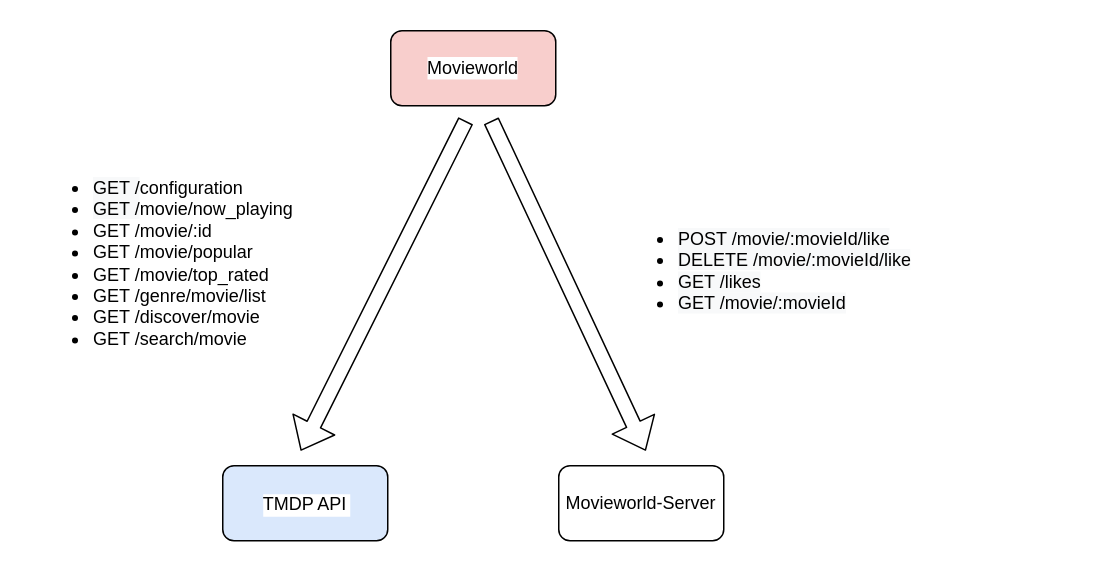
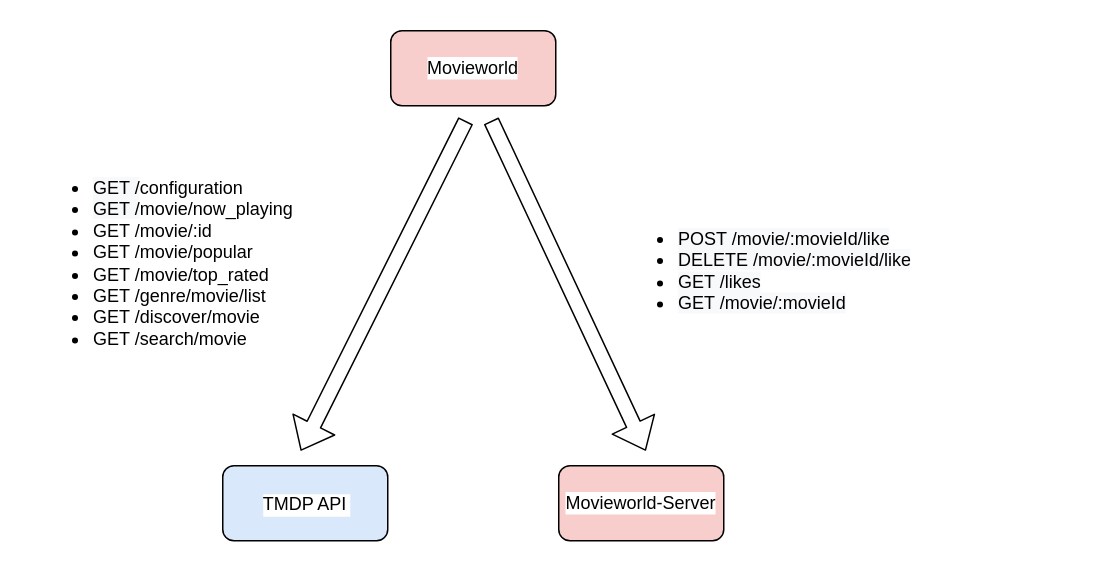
  <mxCell id="0" />
  <mxCell id="1" parent="0" />
  <mxCell id="2" value="TMDP API" style="rounded=1;labelBackgroundColor=#ffffff;fillColor=#dae8fc;" vertex="1" parent="1"><mxGeometry x="148" y="310" width="110" height="50" as="geometry" /></mxCell>
  <mxCell id="3" value="Movieworld" style="rounded=1;whiteSpace=wrap;html=1;labelBackgroundColor=#ffffff;fontColor=#000000;fillColor=#f8cecc;" vertex="1" parent="1"><mxGeometry x="260" y="20" width="110" height="50" as="geometry" /></mxCell>
- <mxCell id="4" value="Movieworld-Server" style="rounded=1;whiteSpace=wrap;html=1;labelBackgroundColor=#ffffff;fontColor=#000000;" vertex="1" parent="1"><mxGeometry x="372" y="310" width="110" height="50" as="geometry" /></mxCell>
+ <mxCell id="4" value="Movieworld-Server" style="rounded=1;whiteSpace=wrap;html=1;labelBackgroundColor=#ffffff;fontColor=#000000;fillColor=#f8cecc;" vertex="1" parent="1"><mxGeometry x="372" y="310" width="110" height="50" as="geometry" /></mxCell>
  <mxCell id="5" value="" style="shape=flexArrow;endArrow=classic;html=1;fontColor=#000000;" edge="1" parent="1"><mxGeometry width="50" height="50" relative="1" as="geometry"><mxPoint x="327" y="80" as="sourcePoint" /><mxPoint x="430" y="300" as="targetPoint" /></mxGeometry></mxCell>
  <mxCell id="6" value="" style="shape=flexArrow;endArrow=classic;html=1;fontColor=#000000;" edge="1" parent="1"><mxGeometry width="50" height="50" relative="1" as="geometry"><mxPoint x="310" y="80" as="sourcePoint" /><mxPoint x="200" y="300" as="targetPoint" /></mxGeometry></mxCell>
  <mxCell id="7" value="&lt;br&gt;&lt;br&gt;&lt;br&gt;" style="text;strokeColor=none;fillColor=none;verticalAlign=middle;overflow=hidden;labelBackgroundColor=none;html=1;align=left;" vertex="1" parent="1"><mxGeometry x="430" y="80" width="290" height="130" as="geometry" /></mxCell>
  <mxCell id="8" value="&lt;ul&gt;&lt;li&gt;&lt;span style=&quot;background-color: rgb(248 , 249 , 250)&quot;&gt;GET /&lt;/span&gt;configuration&lt;/li&gt;&lt;li&gt;&lt;span style=&quot;background-color: rgb(248 , 249 , 250)&quot;&gt;GET /&lt;/span&gt;movie/now_playing&lt;/li&gt;&lt;li&gt;GET /movie/:id&lt;/li&gt;&lt;li&gt;GET /movie/popular&lt;/li&gt;&lt;li&gt;GET /movie/top_rated&lt;/li&gt;&lt;li&gt;GET /genre/movie/list&lt;/li&gt;&lt;li&gt;GET /discover/movie&lt;/li&gt;&lt;li&gt;GET /search/movie&lt;/li&gt;&lt;/ul&gt;" style="text;strokeColor=none;fillColor=none;html=1;whiteSpace=wrap;verticalAlign=middle;overflow=hidden;labelBackgroundColor=#ffffff;fontColor=#000000;" vertex="1" parent="1"><mxGeometry x="20" y="80" width="200" height="190" as="geometry" /></mxCell>
  <mxCell id="9" value="&lt;ul&gt;&lt;li&gt;&lt;span style=&quot;background-color: rgb(248 , 249 , 250)&quot;&gt;POST /movie/:movieId/like&lt;/span&gt;&lt;br&gt;&lt;/li&gt;&lt;li&gt;&lt;span style=&quot;background-color: rgb(248 , 249 , 250)&quot;&gt;DELETE /movie/:movieId/like&lt;/span&gt;&lt;br&gt;&lt;/li&gt;&lt;li&gt;&lt;span style=&quot;background-color: rgb(248 , 249 , 250)&quot;&gt;GET /likes&lt;/span&gt;&lt;br&gt;&lt;/li&gt;&lt;li&gt;&lt;span style=&quot;background-color: rgb(248 , 249 , 250)&quot;&gt;GET /movie/:movieId&lt;br&gt;&lt;/span&gt;&lt;/li&gt;&lt;/ul&gt;" style="text;strokeColor=none;fillColor=none;html=1;whiteSpace=wrap;verticalAlign=middle;overflow=hidden;labelBackgroundColor=#ffffff;fontColor=#000000;" vertex="1" parent="1"><mxGeometry x="410" y="130" width="200" height="100" as="geometry" /></mxCell>
